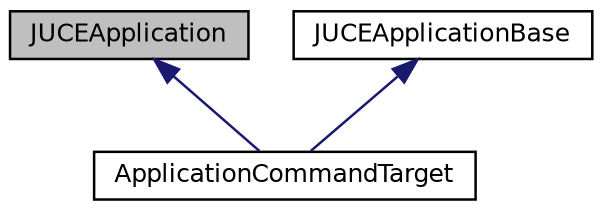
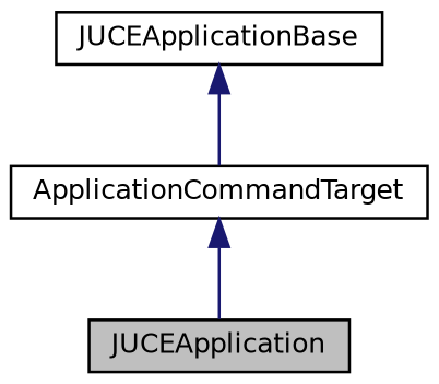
  digraph {
    node [color=black fontname=Helvetica fontsize=10 shape=record]
    edge [color=midnightblue dir=back fontname=Helvetica fontsize=10 labelfontname=Helvetica labelfontsize=10 style=solid]
    n1 [fillcolor=grey75 fontcolor=black height=0.2 label=JUCEApplication style=filled width=0.4]
    n2 [height=0.2 label=JUCEApplicationBase width=0.4]
    n3 [height=0.2 label=ApplicationCommandTarget width=0.4]
    n2 -> n3
-   n1 -> n3
+   n3 -> n1
  }
